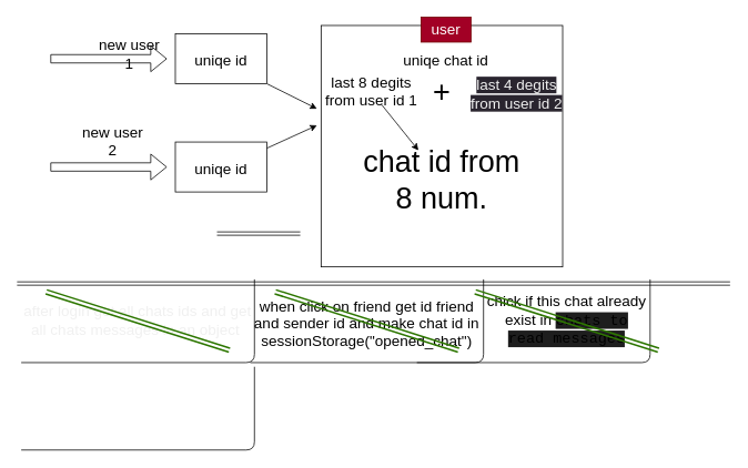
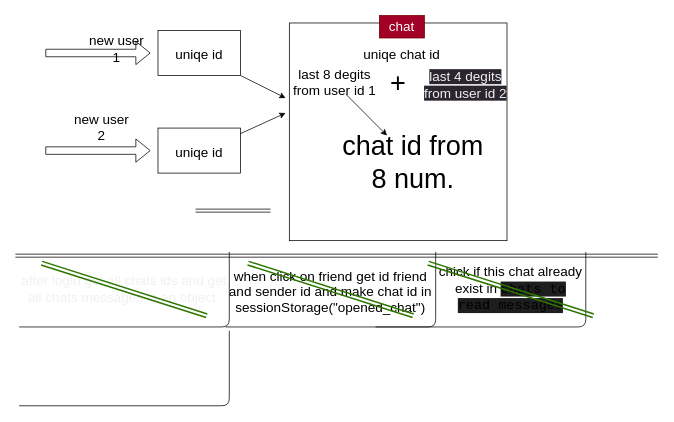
  <mxCell id="0" />
  <mxCell id="1" parent="0" />
  <mxCell id="2" value="" style="shape=flexArrow;endArrow=classic;html=1;" edge="1" parent="1"><mxGeometry width="50" height="50" relative="1" as="geometry"><mxPoint x="60" y="70" as="sourcePoint" /><mxPoint x="200" y="70" as="targetPoint" /></mxGeometry></mxCell>
  <mxCell id="3" value="&lt;font style=&quot;font-size: 18px;&quot;&gt;new user 1&lt;/font&gt;" style="text;strokeColor=none;align=center;fillColor=none;html=1;verticalAlign=middle;whiteSpace=wrap;rounded=0;" vertex="1" parent="1"><mxGeometry x="110" y="55" width="90" height="20" as="geometry" /></mxCell>
  <mxCell id="4" value="" style="rounded=0;whiteSpace=wrap;html=1;fontSize=18;" vertex="1" parent="1"><mxGeometry x="210" y="40" width="110" height="60" as="geometry" /></mxCell>
  <mxCell id="5" style="edgeStyle=none;html=1;fontSize=18;fontColor=#050505;" edge="1" parent="1" source="6"><mxGeometry relative="1" as="geometry"><mxPoint x="380" y="130" as="targetPoint" /></mxGeometry></mxCell>
  <mxCell id="6" value="uniqe id" style="text;strokeColor=none;align=center;fillColor=none;html=1;verticalAlign=middle;whiteSpace=wrap;rounded=0;fontSize=18;" vertex="1" parent="1"><mxGeometry x="210" y="40" width="110" height="65" as="geometry" /></mxCell>
  <mxCell id="7" value="" style="shape=flexArrow;endArrow=classic;html=1;" edge="1" parent="1"><mxGeometry width="50" height="50" relative="1" as="geometry"><mxPoint x="60" y="200" as="sourcePoint" /><mxPoint x="200" y="200" as="targetPoint" /></mxGeometry></mxCell>
  <mxCell id="8" value="&lt;font style=&quot;font-size: 18px;&quot;&gt;new user 2&lt;/font&gt;" style="text;strokeColor=none;align=center;fillColor=none;html=1;verticalAlign=middle;whiteSpace=wrap;rounded=0;" vertex="1" parent="1"><mxGeometry x="90" y="160" width="90" height="20" as="geometry" /></mxCell>
  <mxCell id="9" value="" style="rounded=0;whiteSpace=wrap;html=1;fontSize=18;" vertex="1" parent="1"><mxGeometry x="210" y="170" width="110" height="60" as="geometry" /></mxCell>
  <mxCell id="10" style="edgeStyle=none;html=1;fontSize=18;fontColor=#050505;" edge="1" parent="1" source="11"><mxGeometry relative="1" as="geometry"><mxPoint x="380" y="150" as="targetPoint" /></mxGeometry></mxCell>
  <mxCell id="11" value="uniqe id" style="text;strokeColor=none;align=center;fillColor=none;html=1;verticalAlign=middle;whiteSpace=wrap;rounded=0;fontSize=18;" vertex="1" parent="1"><mxGeometry x="210" y="170" width="110" height="65" as="geometry" /></mxCell>
  <mxCell id="12" value="" style="whiteSpace=wrap;html=1;aspect=fixed;fontSize=18;" vertex="1" parent="1"><mxGeometry x="385" y="30" width="290" height="290" as="geometry" /></mxCell>
- <mxCell id="13" value="user" style="text;strokeColor=#6F0000;align=center;fillColor=#a20025;html=1;verticalAlign=middle;whiteSpace=wrap;rounded=0;fontSize=18;fontColor=#ffffff;" vertex="1" parent="1"><mxGeometry x="505" y="20" width="60" height="30" as="geometry" /></mxCell>
+ <mxCell id="13" value="chat" style="text;strokeColor=#6F0000;align=center;fillColor=#a20025;html=1;verticalAlign=middle;whiteSpace=wrap;rounded=0;fontSize=18;fontColor=#ffffff;" vertex="1" parent="1"><mxGeometry x="505" y="20" width="60" height="30" as="geometry" /></mxCell>
  <mxCell id="14" value="uniqe chat id" style="text;align=center;html=1;verticalAlign=middle;whiteSpace=wrap;rounded=0;fontSize=18;shadow=1;" vertex="1" parent="1"><mxGeometry x="470" y="57.5" width="130" height="30" as="geometry" /></mxCell>
  <mxCell id="15" style="edgeStyle=none;html=1;fontSize=36;fontColor=#050505;" edge="1" parent="1" source="16" target="19"><mxGeometry relative="1" as="geometry" /></mxCell>
  <mxCell id="16" value="last 8 degits from user id 1" style="text;align=center;html=1;verticalAlign=middle;whiteSpace=wrap;rounded=0;shadow=1;fontSize=18;" vertex="1" parent="1"><mxGeometry x="388" y="95" width="115" height="30" as="geometry" /></mxCell>
  <mxCell id="17" value="&lt;span style=&quot;color: rgb(240, 240, 240); font-family: Helvetica; font-size: 18px; font-style: normal; font-variant-ligatures: normal; font-variant-caps: normal; font-weight: 400; letter-spacing: normal; orphans: 2; text-indent: 0px; text-transform: none; widows: 2; word-spacing: 0px; -webkit-text-stroke-width: 0px; background-color: rgb(42, 37, 47); text-decoration-thickness: initial; text-decoration-style: initial; text-decoration-color: initial; float: none; display: inline !important;&quot;&gt;last 4 degits from user id 2&lt;/span&gt;" style="text;whiteSpace=wrap;html=1;fontSize=18;fontColor=#050505;align=center;" vertex="1" parent="1"><mxGeometry x="560" y="85" width="120" height="50" as="geometry" /></mxCell>
  <mxCell id="18" value="&lt;font style=&quot;font-size: 36px;&quot;&gt;+&lt;/font&gt;" style="text;align=center;html=1;verticalAlign=middle;whiteSpace=wrap;rounded=0;shadow=1;fontSize=18;" vertex="1" parent="1"><mxGeometry x="500" y="95" width="60" height="30" as="geometry" /></mxCell>
- <mxCell id="19" value="chat id from 8 num." style="text;align=center;html=1;verticalAlign=middle;whiteSpace=wrap;rounded=0;shadow=1;fontSize=36;" vertex="1" parent="1"><mxGeometry x="430" y="180" width="200" height="70" as="geometry" /></mxCell>
+ <mxCell id="19" value="chat id from 8 num." style="text;align=center;html=1;verticalAlign=middle;whiteSpace=wrap;rounded=0;shadow=1;fontSize=36;" vertex="1" parent="1"><mxGeometry x="450" y="180" width="200" height="70" as="geometry" /></mxCell>
  <mxCell id="20" value="" style="shape=link;html=1;fontSize=36;fontColor=#050505;" edge="1" parent="1"><mxGeometry width="100" relative="1" as="geometry"><mxPoint y="340" as="sourcePoint" x="20" /><mxPoint x="876" y="340" as="targetPoint" /></mxGeometry></mxCell>
  <mxCell id="21" value="&lt;p style=&quot;line-height: 40%;&quot;&gt;&lt;font style=&quot;font-size: 18px;&quot;&gt;when click on friend get id friend and sender id and make chat id in sessionStorage(&quot;opened_chat&quot;)&lt;/font&gt;&lt;/p&gt;" style="text;align=center;html=1;verticalAlign=middle;whiteSpace=wrap;rounded=0;shadow=1;fontSize=36;" vertex="1" parent="1"><mxGeometry x="300" y="355" width="280" height="60" as="geometry" /></mxCell>
  <mxCell id="22" value="" style="endArrow=none;html=1;fontSize=18;fontColor=#050505;" edge="1" parent="1"><mxGeometry width="50" height="50" relative="1" as="geometry"><mxPoint x="300" y="435" as="sourcePoint" /><mxPoint x="580" y="335" as="targetPoint" /><Array as="points"><mxPoint x="580" y="435" /></Array></mxGeometry></mxCell>
  <mxCell id="23" value="" style="shape=link;html=1;fontSize=18;fontColor=#050505;" edge="1" parent="1"><mxGeometry width="100" relative="1" as="geometry"><mxPoint x="260" y="280" as="sourcePoint" /><mxPoint x="360" y="280" as="targetPoint" /></mxGeometry></mxCell>
  <mxCell id="24" value="chick if this chat already exist in&amp;nbsp;&lt;span style=&quot;background-color: rgb(30, 30, 30); font-family: Consolas, &amp;quot;Courier New&amp;quot;, monospace;&quot;&gt;&lt;font style=&quot;font-size: 18px;&quot;&gt;chats to read messages&lt;/font&gt;&lt;/span&gt;" style="text;align=center;html=1;verticalAlign=middle;whiteSpace=wrap;rounded=0;shadow=1;fontSize=18;" vertex="1" parent="1"><mxGeometry x="580" y="340" width="200" height="90" as="geometry" /></mxCell>
  <mxCell id="25" value="" style="endArrow=none;html=1;fontSize=18;fontColor=#050505;" edge="1" parent="1"><mxGeometry width="50" height="50" relative="1" as="geometry"><mxPoint x="500" y="435" as="sourcePoint" /><mxPoint x="780" y="335" as="targetPoint" /><Array as="points"><mxPoint x="780" y="435" /></Array></mxGeometry></mxCell>
  <mxCell id="26" value="after login get all chats ids and get all chats messages in an object&amp;nbsp;" style="text;strokeColor=none;align=center;fillColor=none;html=1;verticalAlign=middle;whiteSpace=wrap;rounded=0;shadow=1;fontSize=18;fontColor=#f0f0f0;" vertex="1" parent="1"><mxGeometry y="340" width="290" height="90" as="geometry" x="20" /></mxCell>
  <mxCell id="27" value="" style="endArrow=none;html=1;fontSize=18;fontColor=#050505;" edge="1" parent="1"><mxGeometry width="50" height="50" relative="1" as="geometry"><mxPoint x="25" y="435" as="sourcePoint" /><mxPoint x="305" y="335" as="targetPoint" /><Array as="points"><mxPoint x="305" y="435" /></Array></mxGeometry></mxCell>
  <mxCell id="28" value="" style="shape=link;html=1;fontSize=18;fontColor=#f0f0f0;fillColor=#60a917;strokeColor=#2D7600;strokeWidth=2;" edge="1" parent="1"><mxGeometry width="100" relative="1" as="geometry"><mxPoint x="55" y="350" as="sourcePoint" /><mxPoint x="275" y="420" as="targetPoint" /></mxGeometry></mxCell>
  <mxCell id="29" value="" style="shape=link;html=1;fontSize=18;fontColor=#f0f0f0;fillColor=#60a917;strokeColor=#2D7600;strokeWidth=2;" edge="1" parent="1"><mxGeometry width="100" relative="1" as="geometry"><mxPoint x="330" y="350" as="sourcePoint" /><mxPoint x="550" y="420" as="targetPoint" /></mxGeometry></mxCell>
  <mxCell id="30" value="" style="shape=link;html=1;fontSize=18;fontColor=#f0f0f0;fillColor=#60a917;strokeColor=#2D7600;strokeWidth=2;" edge="1" parent="1"><mxGeometry width="100" relative="1" as="geometry"><mxPoint x="570" y="350" as="sourcePoint" /><mxPoint x="790" y="420" as="targetPoint" /></mxGeometry></mxCell>
  <mxCell id="31" value="" style="endArrow=none;html=1;fontSize=18;fontColor=#050505;" edge="1" parent="1"><mxGeometry width="50" height="50" relative="1" as="geometry"><mxPoint x="25" y="540" as="sourcePoint" /><mxPoint x="305" y="440" as="targetPoint" /><Array as="points"><mxPoint x="305" y="540" /></Array></mxGeometry></mxCell>
